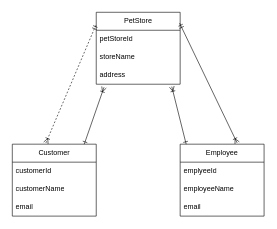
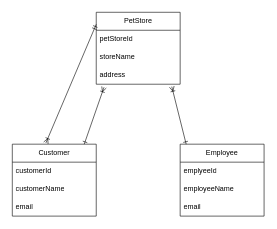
  <mxCell id="0" />
  <mxCell id="1" parent="0" />
  <mxCell id="2" value="PetStore" style="swimlane;fontStyle=0;childLayout=stackLayout;horizontal=1;startSize=30;horizontalStack=0;resizeParent=1;resizeParentMax=0;resizeLast=0;collapsible=1;marginBottom=0;whiteSpace=wrap;html=1;" vertex="1" parent="1"><mxGeometry x="160" y="20" width="140" height="120" as="geometry" /></mxCell>
  <mxCell id="3" value="petStoreId" style="text;strokeColor=none;fillColor=none;align=left;verticalAlign=middle;spacingLeft=4;spacingRight=4;overflow=hidden;points=[[0,0.5],[1,0.5]];portConstraint=eastwest;rotatable=0;whiteSpace=wrap;html=1;" vertex="1" parent="2"><mxGeometry y="30" width="140" height="30" as="geometry" /></mxCell>
  <mxCell id="4" value="storeName" style="text;strokeColor=none;fillColor=none;align=left;verticalAlign=middle;spacingLeft=4;spacingRight=4;overflow=hidden;points=[[0,0.5],[1,0.5]];portConstraint=eastwest;rotatable=0;whiteSpace=wrap;html=1;" vertex="1" parent="2"><mxGeometry y="60" width="140" height="30" as="geometry" /></mxCell>
  <mxCell id="5" value="address" style="text;strokeColor=none;fillColor=none;align=left;verticalAlign=middle;spacingLeft=4;spacingRight=4;overflow=hidden;points=[[0,0.5],[1,0.5]];portConstraint=eastwest;rotatable=0;whiteSpace=wrap;html=1;" vertex="1" parent="2"><mxGeometry y="90" width="140" height="30" as="geometry" /></mxCell>
  <mxCell id="6" value="Customer" style="swimlane;fontStyle=0;childLayout=stackLayout;horizontal=1;startSize=30;horizontalStack=0;resizeParent=1;resizeParentMax=0;resizeLast=0;collapsible=1;marginBottom=0;whiteSpace=wrap;html=1;" vertex="1" parent="1"><mxGeometry x="20" y="240" width="140" height="120" as="geometry" /></mxCell>
  <mxCell id="7" value="customerId" style="text;strokeColor=none;fillColor=none;align=left;verticalAlign=middle;spacingLeft=4;spacingRight=4;overflow=hidden;points=[[0,0.5],[1,0.5]];portConstraint=eastwest;rotatable=0;whiteSpace=wrap;html=1;" vertex="1" parent="6"><mxGeometry y="30" width="140" height="30" as="geometry" /></mxCell>
  <mxCell id="8" value="customerName" style="text;strokeColor=none;fillColor=none;align=left;verticalAlign=middle;spacingLeft=4;spacingRight=4;overflow=hidden;points=[[0,0.5],[1,0.5]];portConstraint=eastwest;rotatable=0;whiteSpace=wrap;html=1;" vertex="1" parent="6"><mxGeometry y="60" width="140" height="30" as="geometry" /></mxCell>
  <mxCell id="9" value="email" style="text;strokeColor=none;fillColor=none;align=left;verticalAlign=middle;spacingLeft=4;spacingRight=4;overflow=hidden;points=[[0,0.5],[1,0.5]];portConstraint=eastwest;rotatable=0;whiteSpace=wrap;html=1;" vertex="1" parent="6"><mxGeometry y="90" width="140" height="30" as="geometry" /></mxCell>
  <mxCell id="10" value="Employee" style="swimlane;fontStyle=0;childLayout=stackLayout;horizontal=1;startSize=30;horizontalStack=0;resizeParent=1;resizeParentMax=0;resizeLast=0;collapsible=1;marginBottom=0;whiteSpace=wrap;html=1;" vertex="1" parent="1"><mxGeometry x="300" y="240" width="140" height="120" as="geometry" /></mxCell>
  <mxCell id="11" value="emplyeeId" style="text;strokeColor=none;fillColor=none;align=left;verticalAlign=middle;spacingLeft=4;spacingRight=4;overflow=hidden;points=[[0,0.5],[1,0.5]];portConstraint=eastwest;rotatable=0;whiteSpace=wrap;html=1;" vertex="1" parent="10"><mxGeometry y="30" width="140" height="30" as="geometry" /></mxCell>
  <mxCell id="12" value="employeeName" style="text;strokeColor=none;fillColor=none;align=left;verticalAlign=middle;spacingLeft=4;spacingRight=4;overflow=hidden;points=[[0,0.5],[1,0.5]];portConstraint=eastwest;rotatable=0;whiteSpace=wrap;html=1;" vertex="1" parent="10"><mxGeometry y="60" width="140" height="30" as="geometry" /></mxCell>
  <mxCell id="13" value="email" style="text;strokeColor=none;fillColor=none;align=left;verticalAlign=middle;spacingLeft=4;spacingRight=4;overflow=hidden;points=[[0,0.5],[1,0.5]];portConstraint=eastwest;rotatable=0;whiteSpace=wrap;html=1;" vertex="1" parent="10"><mxGeometry y="90" width="140" height="30" as="geometry" /></mxCell>
- <mxCell id="14" value="" style="endArrow=ERmandOne;html=1;rounded=0;exitX=0.4;exitY=-0.017;exitDx=0;exitDy=0;entryX=0;entryY=0.167;entryDx=0;entryDy=0;entryPerimeter=0;endFill=0;exitPerimeter=0;startArrow=ERoneToMany;startFill=0;dashed=1;" edge="1" parent="1" source="6" target="2"><mxGeometry width="50" height="50" relative="1" as="geometry"><mxPoint x="150" y="100" as="sourcePoint" /><mxPoint x="90" y="220" as="targetPoint" /></mxGeometry></mxCell>
- <mxCell id="15" value="" style="endArrow=ERmandOne;startArrow=ERoneToMany;html=1;rounded=0;entryX=0.993;entryY=0.15;entryDx=0;entryDy=0;entryPerimeter=0;exitX=0.679;exitY=-0.017;exitDx=0;exitDy=0;exitPerimeter=0;startFill=0;endFill=0;" edge="1" parent="1" source="10" target="2"><mxGeometry width="50" height="50" relative="1" as="geometry"><mxPoint x="330" y="110" as="sourcePoint" /><mxPoint x="380" y="60" as="targetPoint" /></mxGeometry></mxCell>
+ <mxCell id="14" value="" style="endArrow=ERmandOne;html=1;rounded=0;exitX=0.4;exitY=-0.017;exitDx=0;exitDy=0;entryX=0;entryY=0.167;entryDx=0;entryDy=0;entryPerimeter=0;endFill=0;exitPerimeter=0;startArrow=ERoneToMany;startFill=0;" edge="1" parent="1" source="6" target="2"><mxGeometry width="50" height="50" relative="1" as="geometry"><mxPoint x="150" y="100" as="sourcePoint" /><mxPoint x="90" y="220" as="targetPoint" /></mxGeometry></mxCell>
  <mxCell id="16" value="" style="endArrow=ERoneToMany;html=1;rounded=0;entryX=0.093;entryY=1.167;entryDx=0;entryDy=0;entryPerimeter=0;startArrow=ERone;startFill=0;endFill=0;" edge="1" parent="1" target="5"><mxGeometry width="50" height="50" relative="1" as="geometry"><mxPoint x="140" y="240" as="sourcePoint" /><mxPoint x="190" y="190" as="targetPoint" /></mxGeometry></mxCell>
  <mxCell id="17" value="" style="endArrow=ERoneToMany;html=1;rounded=0;entryX=0.9;entryY=1.133;entryDx=0;entryDy=0;entryPerimeter=0;startArrow=ERone;startFill=0;endFill=0;" edge="1" parent="1" target="5"><mxGeometry width="50" height="50" relative="1" as="geometry"><mxPoint x="310" y="240" as="sourcePoint" /><mxPoint x="360" y="190" as="targetPoint" /></mxGeometry></mxCell>
